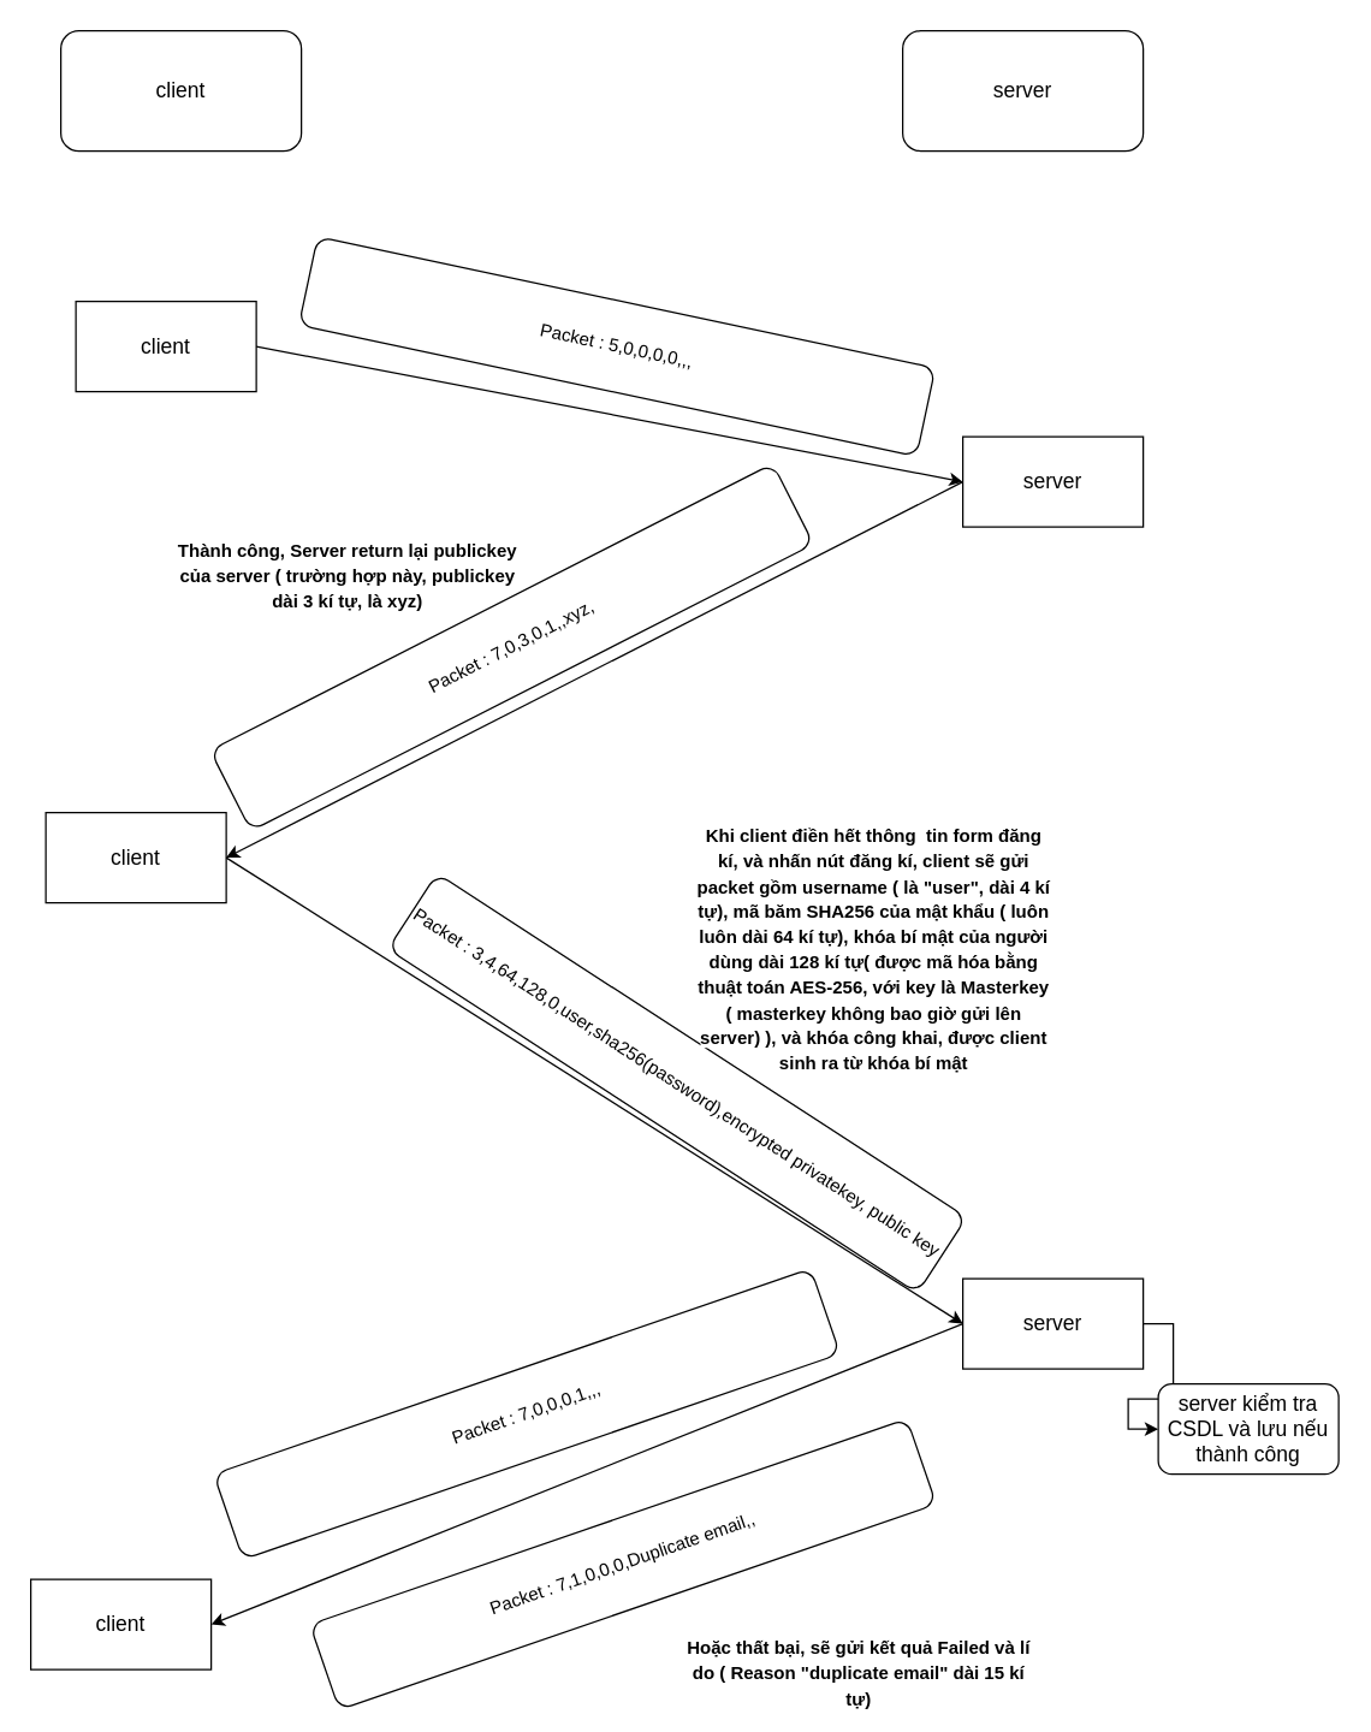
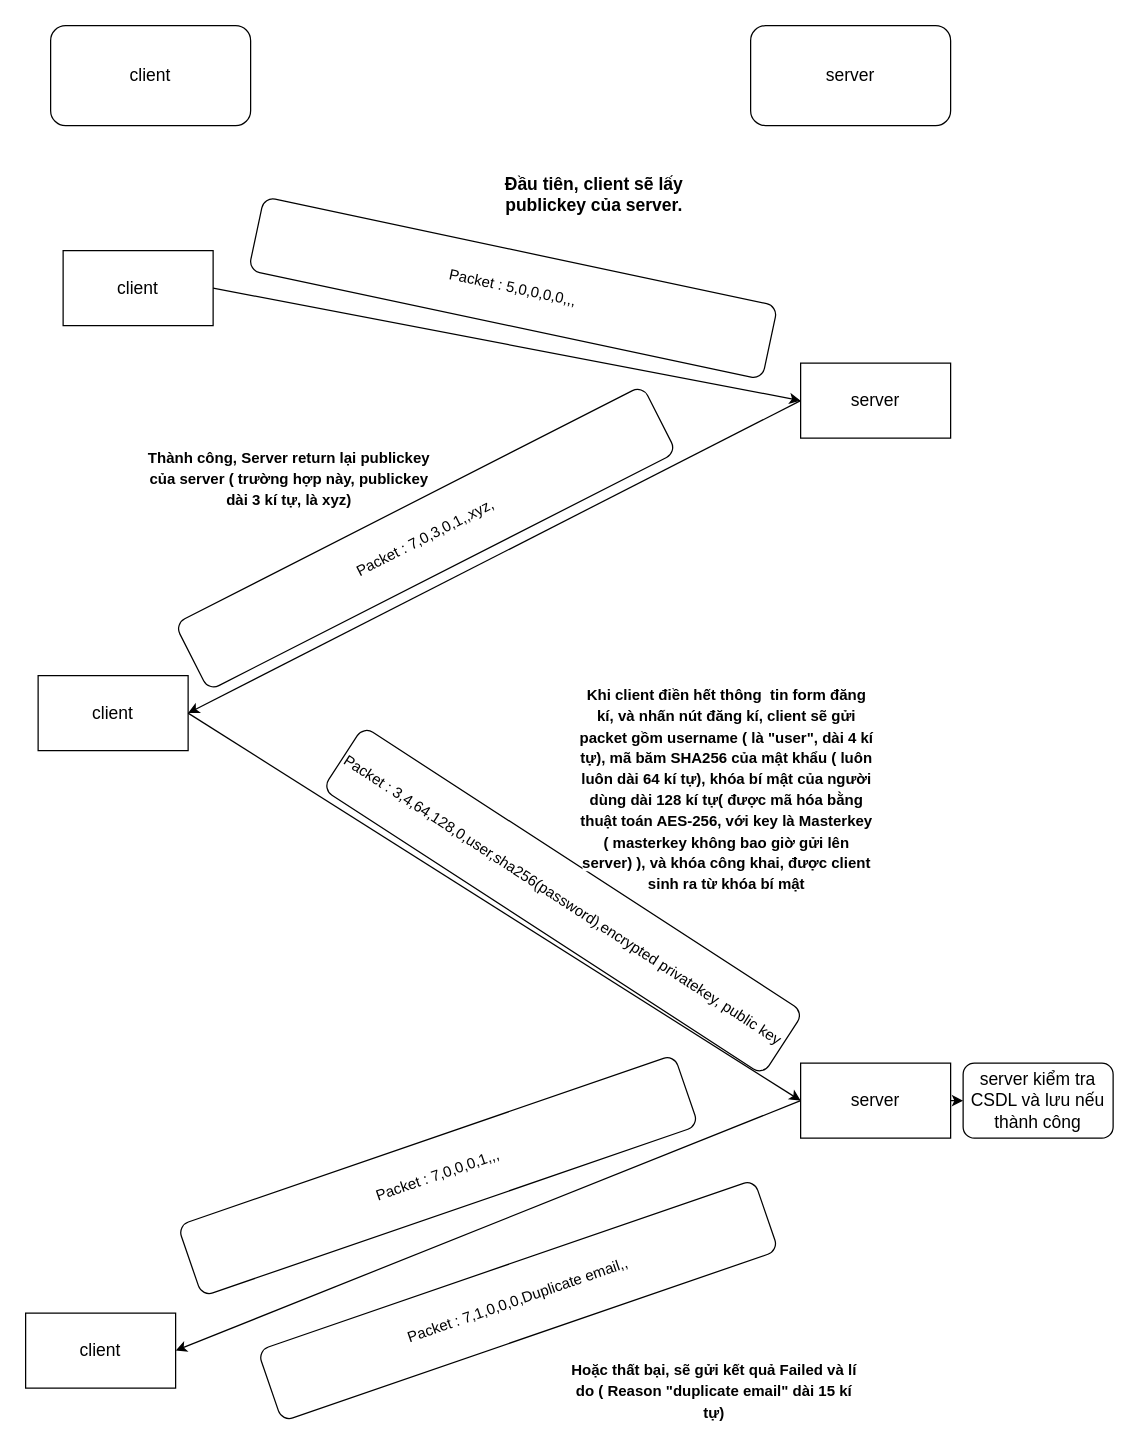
  <mxCell id="0" />
  <mxCell id="1" parent="0" />
  <mxCell id="2" value="client" style="rounded=1;whiteSpace=wrap;html=1;align=center;fontSize=14;" parent="1" vertex="1"><mxGeometry x="40" y="20" width="160" height="80" as="geometry" /></mxCell>
  <mxCell id="3" value="server" style="rounded=1;whiteSpace=wrap;html=1;align=center;fontSize=14;" parent="1" vertex="1"><mxGeometry x="600" y="20" width="160" height="80" as="geometry" /></mxCell>
  <mxCell id="4" value="client" style="rounded=0;whiteSpace=wrap;html=1;align=center;fontSize=14;" parent="1" vertex="1"><mxGeometry x="50" y="200" width="120" height="60" as="geometry" /></mxCell>
  <mxCell id="5" value="server" style="rounded=0;whiteSpace=wrap;html=1;align=center;fontSize=14;" parent="1" vertex="1"><mxGeometry x="640" y="290" width="120" height="60" as="geometry" /></mxCell>
  <mxCell id="6" value="client" style="rounded=0;whiteSpace=wrap;html=1;align=center;fontSize=14;" parent="1" vertex="1"><mxGeometry x="30" y="540" width="120" height="60" as="geometry" /></mxCell>
  <mxCell id="7" style="edgeStyle=orthogonalEdgeStyle;rounded=0;orthogonalLoop=1;jettySize=auto;html=1;exitX=1;exitY=0.5;exitDx=0;exitDy=0;fontSize=14;entryX=0;entryY=0.5;entryDx=0;entryDy=0;" parent="1" source="8" target="14" edge="1"><mxGeometry relative="1" as="geometry"><mxPoint x="658.44" y="750" as="targetPoint" /></mxGeometry></mxCell>
  <mxCell id="8" value="server" style="rounded=0;whiteSpace=wrap;html=1;align=center;fontSize=14;" parent="1" vertex="1"><mxGeometry x="640" y="850" width="120" height="60" as="geometry" /></mxCell>
  <mxCell id="9" value="client" style="rounded=0;whiteSpace=wrap;html=1;align=center;fontSize=14;" parent="1" vertex="1"><mxGeometry x="20" y="1050" width="120" height="60" as="geometry" /></mxCell>
  <mxCell id="10" value="" style="endArrow=classic;html=1;exitX=1;exitY=0.5;exitDx=0;exitDy=0;entryX=0;entryY=0.5;entryDx=0;entryDy=0;fontSize=14;" parent="1" source="4" target="5" edge="1"><mxGeometry width="50" height="50" relative="1" as="geometry"><mxPoint x="400" y="460" as="sourcePoint" /><mxPoint x="570" y="220" as="targetPoint" /></mxGeometry></mxCell>
  <mxCell id="11" value="" style="endArrow=classic;html=1;entryX=1;entryY=0.5;entryDx=0;entryDy=0;exitX=0;exitY=0.5;exitDx=0;exitDy=0;fontSize=14;" parent="1" source="5" target="6" edge="1"><mxGeometry width="50" height="50" relative="1" as="geometry"><mxPoint x="400" y="450" as="sourcePoint" /><mxPoint x="450" y="400" as="targetPoint" /></mxGeometry></mxCell>
  <mxCell id="12" value="" style="endArrow=classic;html=1;entryX=0;entryY=0.5;entryDx=0;entryDy=0;exitX=1;exitY=0.5;exitDx=0;exitDy=0;fontSize=14;" parent="1" source="6" target="8" edge="1"><mxGeometry width="50" height="50" relative="1" as="geometry"><mxPoint x="120" y="700" as="sourcePoint" /><mxPoint x="208.44" y="855" as="targetPoint" /></mxGeometry></mxCell>
  <mxCell id="13" value="" style="endArrow=classic;html=1;entryX=1;entryY=0.5;entryDx=0;entryDy=0;exitX=0;exitY=0.5;exitDx=0;exitDy=0;fontSize=14;" parent="1" source="8" target="9" edge="1"><mxGeometry width="50" height="50" relative="1" as="geometry"><mxPoint x="368.44" y="670" as="sourcePoint" /><mxPoint x="148.44" y="1050" as="targetPoint" /></mxGeometry></mxCell>
- <mxCell id="14" value="server kiểm tra CSDL và lưu nếu thành công" style="rounded=1;whiteSpace=wrap;html=1;align=center;fontSize=14;" parent="1" vertex="1"><mxGeometry x="770" y="920" width="120" height="60" as="geometry" /></mxCell>
+ <mxCell id="14" value="server kiểm tra CSDL và lưu nếu thành công" style="rounded=1;whiteSpace=wrap;html=1;align=center;fontSize=14;" parent="1" vertex="1"><mxGeometry x="770" y="850" width="120" height="60" as="geometry" /></mxCell>
  <mxCell id="15" value="Packet : 5,0,0,0,0,,,&lt;br&gt;" style="rounded=1;whiteSpace=wrap;html=1;rotation=12;" vertex="1" parent="1"><mxGeometry x="200" y="200" width="420" height="60" as="geometry" /></mxCell>
  <mxCell id="16" value="Packet : 7,0,3,0,1,,xyz,&lt;br&gt;" style="rounded=1;whiteSpace=wrap;html=1;rotation=-27;" vertex="1" parent="1"><mxGeometry x="130" y="400" width="420" height="60" as="geometry" /></mxCell>
  <mxCell id="17" value="Packet : 3,4,64,128,0,user,sha256(password),encrypted privatekey, public key&lt;br&gt;" style="rounded=1;whiteSpace=wrap;html=1;rotation=33;" vertex="1" parent="1"><mxGeometry x="240" y="690" width="420" height="60" as="geometry" /></mxCell>
+ <mxCell id="18" value="Đầu tiên, client sẽ lấy publickey của server." style="text;html=1;strokeColor=none;fillColor=none;align=center;verticalAlign=middle;whiteSpace=wrap;rounded=0;fontSize=14;fontStyle=1" vertex="1" parent="1"><mxGeometry x="390" y="120" width="170" height="70" as="geometry" /></mxCell>
  <mxCell id="19" value="&lt;div style=&quot;text-align: center&quot;&gt;&lt;font face=&quot;helvetica&quot;&gt;&lt;span style=&quot;font-size: 12px ; background-color: rgb(255 , 255 , 255)&quot;&gt;Thành công, Server return lại publickey của server ( trường hợp này, publickey dài 3 kí tự, là xyz)&lt;/span&gt;&lt;/font&gt;&lt;/div&gt;" style="text;whiteSpace=wrap;html=1;fontSize=14;fontStyle=1" vertex="1" parent="1"><mxGeometry x="110" y="350" width="240" height="50" as="geometry" /></mxCell>
  <mxCell id="20" value="&lt;div style=&quot;text-align: center&quot;&gt;&lt;font face=&quot;helvetica&quot;&gt;&lt;span style=&quot;font-size: 12px ; background-color: rgb(255 , 255 , 255)&quot;&gt;Khi client điền hết thông&amp;nbsp; tin form đăng kí, và nhấn nút đăng kí, client sẽ gửi packet gồm username ( là &quot;user&quot;, dài 4 kí tự), mã băm SHA256 của mật khẩu ( luôn luôn dài 64 kí tự), khóa bí mật của người dùng dài 128 kí tự( được mã hóa bằng thuật toán AES-256, với key là Masterkey ( masterkey không bao giờ gửi lên server) ), và khóa công khai, được client sinh ra từ khóa bí mật&lt;/span&gt;&lt;/font&gt;&lt;/div&gt;" style="text;whiteSpace=wrap;html=1;fontSize=14;fontStyle=1" vertex="1" parent="1"><mxGeometry x="460" y="540" width="240" height="50" as="geometry" /></mxCell>
  <mxCell id="21" value="Packet : 7,0,0,0,1,,," style="rounded=1;whiteSpace=wrap;html=1;rotation=-19;" vertex="1" parent="1"><mxGeometry x="140" y="910" width="420" height="60" as="geometry" /></mxCell>
  <mxCell id="22" value="&lt;div style=&quot;text-align: center&quot;&gt;&lt;font face=&quot;helvetica&quot;&gt;&lt;span style=&quot;font-size: 12px ; background-color: rgb(255 , 255 , 255)&quot;&gt;Hoặc thất bại, sẽ gửi kết quả Failed và lí do ( Reason &quot;duplicate email&quot; dài 15 kí tự)&lt;/span&gt;&lt;/font&gt;&lt;/div&gt;" style="text;whiteSpace=wrap;html=1;fontSize=14;fontStyle=1" vertex="1" parent="1"><mxGeometry x="450" y="1080" width="240" height="50" as="geometry" /></mxCell>
  <mxCell id="23" value="Packet : 7,1,0,0,0,Duplicate email,," style="rounded=1;whiteSpace=wrap;html=1;rotation=-19;" vertex="1" parent="1"><mxGeometry x="204" y="1010" width="420" height="60" as="geometry" /></mxCell>
